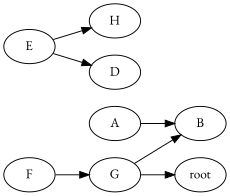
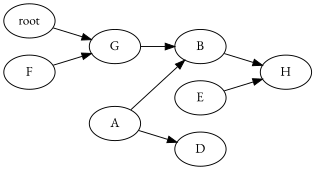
  strict digraph {
    fontname="EB Garamond"
    rankdir=LR
    node [fontname="EB Garamond"]
    edge [fontname="EB Garamond"]
    n1 [label=root]
    n2 [label=G]
    n3 [label=B]
    n4 [label=H]
    n5 [label=F]
    n6 [label=A]
    n7 [label=D]
    n8 [label=E]
-   n2 -> n1
+   n1 -> n2
    n2 -> n3
+   n3 -> n4
    n5 -> n2
    n6 -> n3
-   n8 -> n7
+   n6 -> n7
    n8 -> n4
  }
